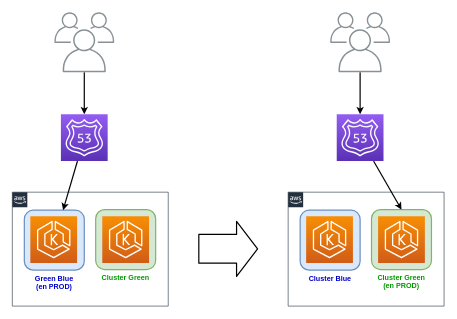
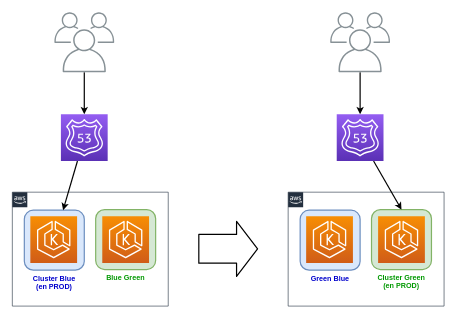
  <mxCell id="0" />
  <mxCell id="1" parent="0" />
  <mxCell id="2" value="" style="points=[[0,0],[0.25,0],[0.5,0],[0.75,0],[1,0],[1,0.25],[1,0.5],[1,0.75],[1,1],[0.75,1],[0.5,1],[0.25,1],[0,1],[0,0.75],[0,0.5],[0,0.25]];outlineConnect=0;gradientColor=none;html=1;whiteSpace=wrap;fontSize=12;fontStyle=0;shape=mxgraph.aws4.group;grIcon=mxgraph.aws4.group_aws_cloud_alt;strokeColor=#232F3E;fillColor=none;verticalAlign=top;align=left;spacingLeft=30;fontColor=#232F3E;dashed=0;" parent="1" vertex="1"><mxGeometry x="20" y="320" width="260" height="190" as="geometry" /></mxCell>
- <mxCell id="3" value="Cluster Green" style="rounded=1;whiteSpace=wrap;html=1;verticalAlign=top;fillColor=#d5e8d4;strokeColor=#82b366;glass=0;strokeWidth=2;labelPosition=center;verticalLabelPosition=bottom;align=center;fontStyle=1;fontColor=#009900;" parent="1" vertex="1"><mxGeometry x="159" y="349" width="100" height="100" as="geometry" /></mxCell>
- <mxCell id="4" value="Green Blue&lt;br&gt;(en PROD)" style="rounded=1;whiteSpace=wrap;html=1;verticalAlign=top;fillColor=#dae8fc;strokeColor=#6c8ebf;glass=0;strokeWidth=2;labelPosition=center;verticalLabelPosition=bottom;align=center;fontStyle=1;fontColor=#0000CC;" parent="1" vertex="1"><mxGeometry x="40" y="350" width="100" height="100" as="geometry" /></mxCell>
+ <mxCell id="3" value="Blue Green" style="rounded=1;whiteSpace=wrap;html=1;verticalAlign=top;fillColor=#d5e8d4;strokeColor=#82b366;glass=0;strokeWidth=2;labelPosition=center;verticalLabelPosition=bottom;align=center;fontStyle=1;fontColor=#009900;" parent="1" vertex="1"><mxGeometry x="159" y="349" width="100" height="100" as="geometry" /></mxCell>
+ <mxCell id="4" value="Cluster Blue&lt;br&gt;(en PROD)" style="rounded=1;whiteSpace=wrap;html=1;verticalAlign=top;fillColor=#dae8fc;strokeColor=#6c8ebf;glass=0;strokeWidth=2;labelPosition=center;verticalLabelPosition=bottom;align=center;fontStyle=1;fontColor=#0000CC;" parent="1" vertex="1"><mxGeometry x="40" y="350" width="100" height="100" as="geometry" /></mxCell>
  <mxCell id="5" style="edgeStyle=orthogonalEdgeStyle;rounded=0;orthogonalLoop=1;jettySize=auto;html=1;fontColor=#009900;strokeWidth=2;" parent="1" source="6" target="8" edge="1"><mxGeometry relative="1" as="geometry" /></mxCell>
  <mxCell id="6" value="" style="outlineConnect=0;gradientColor=none;fontColor=#545B64;strokeColor=none;fillColor=#879196;dashed=0;verticalLabelPosition=bottom;verticalAlign=top;align=center;html=1;fontSize=12;fontStyle=0;aspect=fixed;shape=mxgraph.aws4.illustration_users;pointerEvents=1" parent="1" vertex="1"><mxGeometry x="90" y="20" width="100" height="100" as="geometry" /></mxCell>
  <mxCell id="7" style="rounded=0;orthogonalLoop=1;jettySize=auto;html=1;fontColor=#009900;strokeWidth=2;" parent="1" source="8" target="4" edge="1"><mxGeometry relative="1" as="geometry" /></mxCell>
  <mxCell id="8" value="" style="points=[[0,0,0],[0.25,0,0],[0.5,0,0],[0.75,0,0],[1,0,0],[0,1,0],[0.25,1,0],[0.5,1,0],[0.75,1,0],[1,1,0],[0,0.25,0],[0,0.5,0],[0,0.75,0],[1,0.25,0],[1,0.5,0],[1,0.75,0]];outlineConnect=0;fontColor=#232F3E;gradientColor=#945DF2;gradientDirection=north;fillColor=#5A30B5;strokeColor=#ffffff;dashed=0;verticalLabelPosition=bottom;verticalAlign=top;align=center;html=1;fontSize=12;fontStyle=0;aspect=fixed;shape=mxgraph.aws4.resourceIcon;resIcon=mxgraph.aws4.route_53;" parent="1" vertex="1"><mxGeometry x="101" y="190" width="78" height="78" as="geometry" /></mxCell>
  <mxCell id="9" value="" style="points=[[0,0,0],[0.25,0,0],[0.5,0,0],[0.75,0,0],[1,0,0],[0,1,0],[0.25,1,0],[0.5,1,0],[0.75,1,0],[1,1,0],[0,0.25,0],[0,0.5,0],[0,0.75,0],[1,0.25,0],[1,0.5,0],[1,0.75,0]];outlineConnect=0;fontColor=#232F3E;gradientColor=#F78E04;gradientDirection=north;fillColor=#D05C17;strokeColor=#ffffff;dashed=0;verticalLabelPosition=bottom;verticalAlign=top;align=center;html=1;fontSize=12;fontStyle=0;aspect=fixed;shape=mxgraph.aws4.resourceIcon;resIcon=mxgraph.aws4.eks;" parent="1" vertex="1"><mxGeometry x="50" y="360" width="78" height="78" as="geometry" /></mxCell>
  <mxCell id="10" value="" style="points=[[0,0,0],[0.25,0,0],[0.5,0,0],[0.75,0,0],[1,0,0],[0,1,0],[0.25,1,0],[0.5,1,0],[0.75,1,0],[1,1,0],[0,0.25,0],[0,0.5,0],[0,0.75,0],[1,0.25,0],[1,0.5,0],[1,0.75,0]];outlineConnect=0;fontColor=#232F3E;gradientColor=#F78E04;gradientDirection=north;fillColor=#D05C17;strokeColor=#ffffff;dashed=0;verticalLabelPosition=bottom;verticalAlign=top;align=center;html=1;fontSize=12;fontStyle=0;aspect=fixed;shape=mxgraph.aws4.resourceIcon;resIcon=mxgraph.aws4.eks;" parent="1" vertex="1"><mxGeometry x="170" y="360" width="78" height="78" as="geometry" /></mxCell>
  <mxCell id="11" value="" style="points=[[0,0],[0.25,0],[0.5,0],[0.75,0],[1,0],[1,0.25],[1,0.5],[1,0.75],[1,1],[0.75,1],[0.5,1],[0.25,1],[0,1],[0,0.75],[0,0.5],[0,0.25]];outlineConnect=0;gradientColor=none;html=1;whiteSpace=wrap;fontSize=12;fontStyle=0;shape=mxgraph.aws4.group;grIcon=mxgraph.aws4.group_aws_cloud_alt;strokeColor=#232F3E;fillColor=none;verticalAlign=top;align=left;spacingLeft=30;fontColor=#232F3E;dashed=0;" parent="1" vertex="1"><mxGeometry x="480" y="320" width="260" height="190" as="geometry" /></mxCell>
  <mxCell id="12" value="Cluster Green&lt;br&gt;(en PROD)" style="rounded=1;whiteSpace=wrap;html=1;verticalAlign=top;fillColor=#d5e8d4;strokeColor=#82b366;glass=0;strokeWidth=2;labelPosition=center;verticalLabelPosition=bottom;align=center;fontStyle=1;fontColor=#009900;" parent="1" vertex="1"><mxGeometry x="619" y="349" width="100" height="100" as="geometry" /></mxCell>
- <mxCell id="13" value="Cluster Blue" style="rounded=1;whiteSpace=wrap;html=1;verticalAlign=top;fillColor=#dae8fc;strokeColor=#6c8ebf;glass=0;strokeWidth=2;labelPosition=center;verticalLabelPosition=bottom;align=center;fontStyle=1;fontColor=#0000CC;" parent="1" vertex="1"><mxGeometry x="500" y="350" width="100" height="100" as="geometry" /></mxCell>
+ <mxCell id="13" value="Green Blue" style="rounded=1;whiteSpace=wrap;html=1;verticalAlign=top;fillColor=#dae8fc;strokeColor=#6c8ebf;glass=0;strokeWidth=2;labelPosition=center;verticalLabelPosition=bottom;align=center;fontStyle=1;fontColor=#0000CC;" parent="1" vertex="1"><mxGeometry x="500" y="350" width="100" height="100" as="geometry" /></mxCell>
  <mxCell id="14" style="edgeStyle=orthogonalEdgeStyle;rounded=0;orthogonalLoop=1;jettySize=auto;html=1;fontColor=#009900;strokeWidth=2;" parent="1" source="15" target="17" edge="1"><mxGeometry relative="1" as="geometry" /></mxCell>
  <mxCell id="15" value="" style="outlineConnect=0;gradientColor=none;fontColor=#545B64;strokeColor=none;fillColor=#879196;dashed=0;verticalLabelPosition=bottom;verticalAlign=top;align=center;html=1;fontSize=12;fontStyle=0;aspect=fixed;shape=mxgraph.aws4.illustration_users;pointerEvents=1" parent="1" vertex="1"><mxGeometry x="550" y="20" width="100" height="100" as="geometry" /></mxCell>
  <mxCell id="16" style="rounded=0;orthogonalLoop=1;jettySize=auto;html=1;fontColor=#009900;strokeWidth=2;entryX=0.5;entryY=0;entryDx=0;entryDy=0;" parent="1" source="17" target="12" edge="1"><mxGeometry relative="1" as="geometry" /></mxCell>
  <mxCell id="17" value="" style="points=[[0,0,0],[0.25,0,0],[0.5,0,0],[0.75,0,0],[1,0,0],[0,1,0],[0.25,1,0],[0.5,1,0],[0.75,1,0],[1,1,0],[0,0.25,0],[0,0.5,0],[0,0.75,0],[1,0.25,0],[1,0.5,0],[1,0.75,0]];outlineConnect=0;fontColor=#232F3E;gradientColor=#945DF2;gradientDirection=north;fillColor=#5A30B5;strokeColor=#ffffff;dashed=0;verticalLabelPosition=bottom;verticalAlign=top;align=center;html=1;fontSize=12;fontStyle=0;aspect=fixed;shape=mxgraph.aws4.resourceIcon;resIcon=mxgraph.aws4.route_53;" parent="1" vertex="1"><mxGeometry x="561" y="190" width="78" height="78" as="geometry" /></mxCell>
  <mxCell id="18" value="" style="points=[[0,0,0],[0.25,0,0],[0.5,0,0],[0.75,0,0],[1,0,0],[0,1,0],[0.25,1,0],[0.5,1,0],[0.75,1,0],[1,1,0],[0,0.25,0],[0,0.5,0],[0,0.75,0],[1,0.25,0],[1,0.5,0],[1,0.75,0]];outlineConnect=0;fontColor=#232F3E;gradientColor=#F78E04;gradientDirection=north;fillColor=#D05C17;strokeColor=#ffffff;dashed=0;verticalLabelPosition=bottom;verticalAlign=top;align=center;html=1;fontSize=12;fontStyle=0;aspect=fixed;shape=mxgraph.aws4.resourceIcon;resIcon=mxgraph.aws4.eks;" parent="1" vertex="1"><mxGeometry x="510" y="360" width="78" height="78" as="geometry" /></mxCell>
  <mxCell id="19" value="" style="points=[[0,0,0],[0.25,0,0],[0.5,0,0],[0.75,0,0],[1,0,0],[0,1,0],[0.25,1,0],[0.5,1,0],[0.75,1,0],[1,1,0],[0,0.25,0],[0,0.5,0],[0,0.75,0],[1,0.25,0],[1,0.5,0],[1,0.75,0]];outlineConnect=0;fontColor=#232F3E;gradientColor=#F78E04;gradientDirection=north;fillColor=#D05C17;strokeColor=#ffffff;dashed=0;verticalLabelPosition=bottom;verticalAlign=top;align=center;html=1;fontSize=12;fontStyle=0;aspect=fixed;shape=mxgraph.aws4.resourceIcon;resIcon=mxgraph.aws4.eks;" parent="1" vertex="1"><mxGeometry x="630" y="360" width="78" height="78" as="geometry" /></mxCell>
  <mxCell id="20" value="" style="shape=flexArrow;endArrow=classic;html=1;fontColor=#009900;strokeWidth=2;endWidth=42;endSize=11.019;width=46.944;" parent="1" edge="1"><mxGeometry width="50" height="50" relative="1" as="geometry"><mxPoint x="330" y="414.5" as="sourcePoint" /><mxPoint x="430" y="414.5" as="targetPoint" /></mxGeometry></mxCell>
